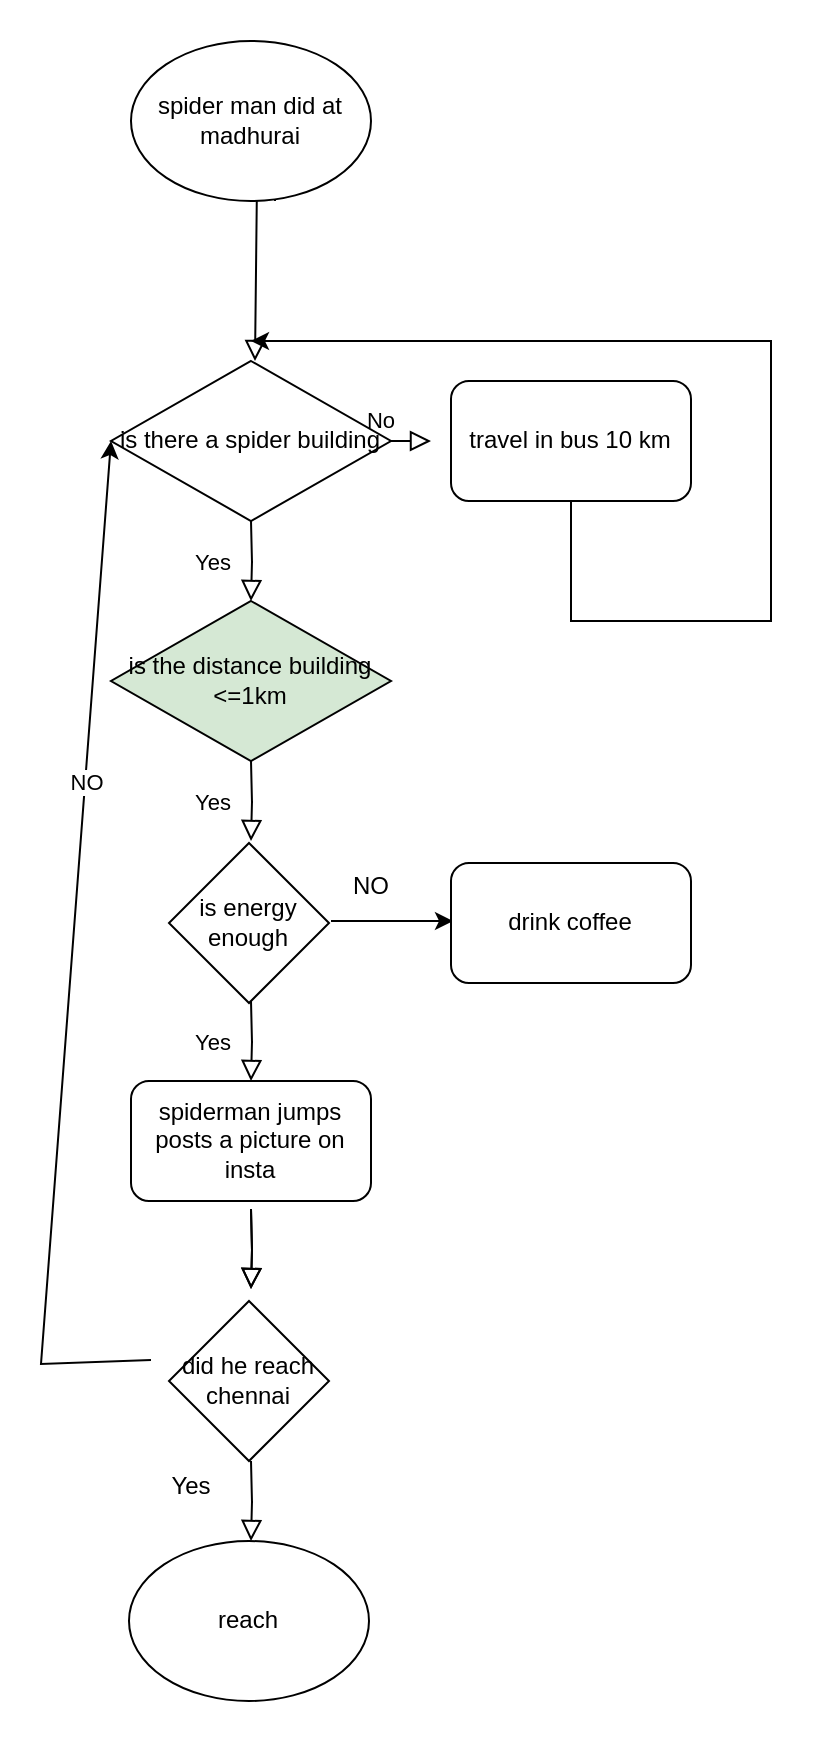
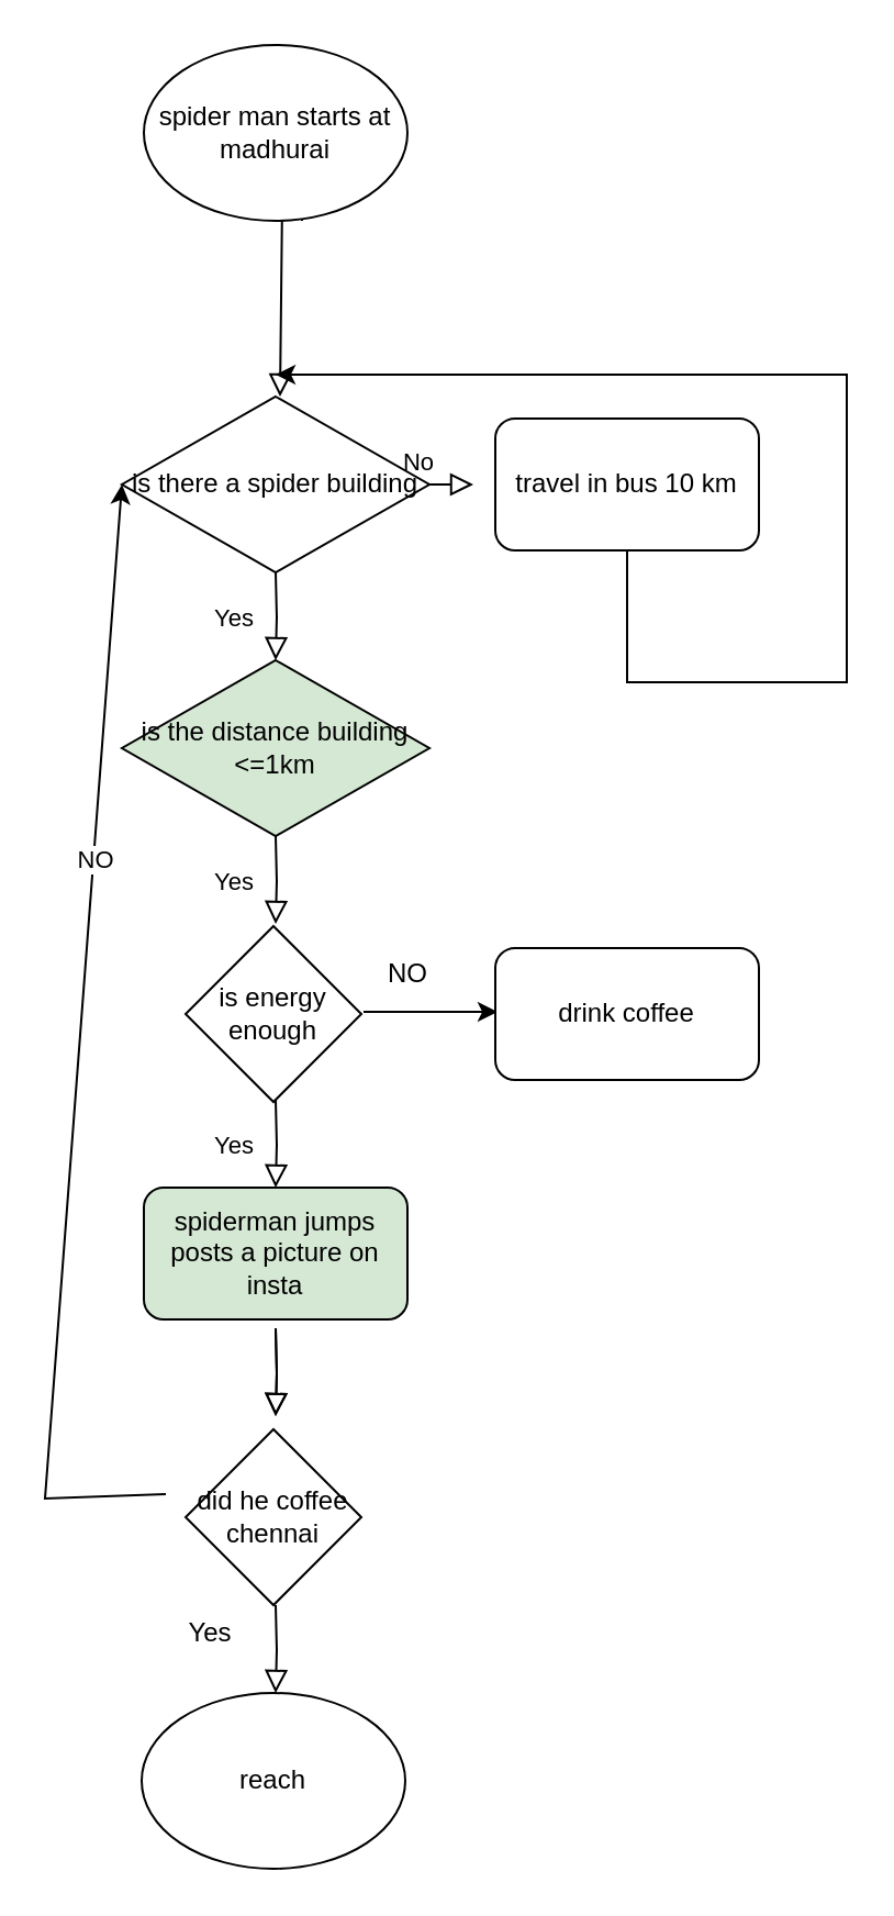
  <mxCell id="0" />
  <mxCell id="1" parent="0" />
  <mxCell id="2" value="" style="rounded=0;html=1;jettySize=auto;orthogonalLoop=1;fontSize=11;endArrow=block;endFill=0;endSize=8;strokeWidth=1;shadow=0;labelBackgroundColor=none;edgeStyle=orthogonalEdgeStyle;exitX=0.5;exitY=1;exitDx=0;exitDy=0;" parent="1" edge="1"><mxGeometry relative="1" as="geometry"><mxPoint x="137" y="100" as="sourcePoint" /><mxPoint x="127" y="180" as="targetPoint" /><Array as="points"><mxPoint x="137" y="90" /><mxPoint x="128" y="90" /></Array></mxGeometry></mxCell>
  <mxCell id="3" value="Yes" style="rounded=0;html=1;jettySize=auto;orthogonalLoop=1;fontSize=11;endArrow=block;endFill=0;endSize=8;strokeWidth=1;shadow=0;labelBackgroundColor=none;edgeStyle=orthogonalEdgeStyle;" parent="1" edge="1"><mxGeometry y="20" relative="1" as="geometry"><mxPoint as="offset" /><mxPoint x="125" y="260" as="sourcePoint" /><mxPoint x="125" y="300" as="targetPoint" /></mxGeometry></mxCell>
  <mxCell id="4" value="No" style="edgeStyle=orthogonalEdgeStyle;rounded=0;html=1;jettySize=auto;orthogonalLoop=1;fontSize=11;endArrow=block;endFill=0;endSize=8;strokeWidth=1;shadow=0;labelBackgroundColor=none;" parent="1" edge="1"><mxGeometry y="10" relative="1" as="geometry"><mxPoint as="offset" /><mxPoint x="165" y="220" as="sourcePoint" /><mxPoint x="215" y="220" as="targetPoint" /></mxGeometry></mxCell>
- <mxCell id="5" value="spider man did at madhurai" style="ellipse;whiteSpace=wrap;html=1;" vertex="1" parent="1"><mxGeometry x="65" y="20" width="120" height="80" as="geometry" /></mxCell>
+ <mxCell id="5" value="spider man starts at madhurai" style="ellipse;whiteSpace=wrap;html=1;" vertex="1" parent="1"><mxGeometry x="65" y="20" width="120" height="80" as="geometry" /></mxCell>
  <mxCell id="6" value="is there a spider building" style="rhombus;whiteSpace=wrap;html=1;" vertex="1" parent="1"><mxGeometry x="55" y="180" width="140" height="80" as="geometry" /></mxCell>
  <mxCell id="7" value="travel in bus 10 km" style="rounded=1;whiteSpace=wrap;html=1;" vertex="1" parent="1"><mxGeometry x="225" y="190" width="120" height="60" as="geometry" /></mxCell>
  <mxCell id="8" value="" style="endArrow=classic;html=1;rounded=0;exitX=0.5;exitY=1;exitDx=0;exitDy=0;" edge="1" parent="1" source="7"><mxGeometry width="50" height="50" relative="1" as="geometry"><mxPoint x="335" y="320" as="sourcePoint" /><mxPoint x="125" y="170" as="targetPoint" /><Array as="points"><mxPoint x="285" y="310" /><mxPoint x="385" y="310" /><mxPoint x="385" y="220" /><mxPoint x="385" y="170" /></Array></mxGeometry></mxCell>
  <mxCell id="9" value="is the distance building &amp;lt;=1km" style="rhombus;whiteSpace=wrap;html=1;fillColor=#d5e8d4;" vertex="1" parent="1"><mxGeometry x="55" y="300" width="140" height="80" as="geometry" /></mxCell>
  <mxCell id="10" value="is energy enough" style="rhombus;whiteSpace=wrap;html=1;" vertex="1" parent="1"><mxGeometry x="84" y="421" width="80" height="80" as="geometry" /></mxCell>
  <mxCell id="11" value="Yes" style="rounded=0;html=1;jettySize=auto;orthogonalLoop=1;fontSize=11;endArrow=block;endFill=0;endSize=8;strokeWidth=1;shadow=0;labelBackgroundColor=none;edgeStyle=orthogonalEdgeStyle;" edge="1" parent="1"><mxGeometry y="20" relative="1" as="geometry"><mxPoint as="offset" /><mxPoint x="125" y="380" as="sourcePoint" /><mxPoint x="125" y="420" as="targetPoint" /></mxGeometry></mxCell>
  <mxCell id="12" value="" style="endArrow=classic;html=1;rounded=0;" edge="1" parent="1"><mxGeometry width="50" height="50" relative="1" as="geometry"><mxPoint x="165" y="460" as="sourcePoint" /><mxPoint x="226" y="460" as="targetPoint" /></mxGeometry></mxCell>
  <mxCell id="13" value="NO" style="text;html=1;align=center;verticalAlign=middle;resizable=0;points=[];autosize=1;strokeColor=none;fillColor=none;" vertex="1" parent="1"><mxGeometry x="165" y="428" width="40" height="30" as="geometry" /></mxCell>
  <mxCell id="14" value="drink coffee" style="rounded=1;whiteSpace=wrap;html=1;" vertex="1" parent="1"><mxGeometry x="225" y="431" width="120" height="60" as="geometry" /></mxCell>
  <mxCell id="15" value="Yes" style="rounded=0;html=1;jettySize=auto;orthogonalLoop=1;fontSize=11;endArrow=block;endFill=0;endSize=8;strokeWidth=1;shadow=0;labelBackgroundColor=none;edgeStyle=orthogonalEdgeStyle;" edge="1" parent="1"><mxGeometry y="20" relative="1" as="geometry"><mxPoint as="offset" /><mxPoint x="125" y="500" as="sourcePoint" /><mxPoint x="125" y="540" as="targetPoint" /></mxGeometry></mxCell>
- <mxCell id="16" value="spiderman jumps posts a picture on insta" style="rounded=1;whiteSpace=wrap;html=1;" vertex="1" parent="1"><mxGeometry x="65" y="540" width="120" height="60" as="geometry" /></mxCell>
+ <mxCell id="16" value="spiderman jumps posts a picture on insta" style="rounded=1;whiteSpace=wrap;html=1;fillColor=#d5e8d4;" vertex="1" parent="1"><mxGeometry x="65" y="540" width="120" height="60" as="geometry" /></mxCell>
  <mxCell id="17" value="" style="rounded=0;html=1;jettySize=auto;orthogonalLoop=1;fontSize=11;endArrow=block;endFill=0;endSize=8;strokeWidth=1;shadow=0;labelBackgroundColor=none;edgeStyle=orthogonalEdgeStyle;" edge="1" parent="1"><mxGeometry y="20" relative="1" as="geometry"><mxPoint as="offset" /><mxPoint x="125" y="604" as="sourcePoint" /><mxPoint x="125" y="644" as="targetPoint" /></mxGeometry></mxCell>
- <mxCell id="18" value="did he reach chennai" style="rhombus;whiteSpace=wrap;html=1;" vertex="1" parent="1"><mxGeometry x="84" y="650" width="80" height="80" as="geometry" /></mxCell>
+ <mxCell id="18" value="did he coffee chennai" style="rhombus;whiteSpace=wrap;html=1;" vertex="1" parent="1"><mxGeometry x="84" y="650" width="80" height="80" as="geometry" /></mxCell>
  <mxCell id="19" value="" style="rounded=0;html=1;jettySize=auto;orthogonalLoop=1;fontSize=11;endArrow=block;endFill=0;endSize=8;strokeWidth=1;shadow=0;labelBackgroundColor=none;edgeStyle=orthogonalEdgeStyle;" edge="1" parent="1"><mxGeometry y="20" relative="1" as="geometry"><mxPoint as="offset" /><mxPoint x="125" y="604" as="sourcePoint" /><mxPoint x="125" y="644" as="targetPoint" /></mxGeometry></mxCell>
  <mxCell id="20" value="" style="rounded=0;html=1;jettySize=auto;orthogonalLoop=1;fontSize=11;endArrow=block;endFill=0;endSize=8;strokeWidth=1;shadow=0;labelBackgroundColor=none;edgeStyle=orthogonalEdgeStyle;" edge="1" parent="1"><mxGeometry y="20" relative="1" as="geometry"><mxPoint as="offset" /><mxPoint x="125" y="730" as="sourcePoint" /><mxPoint x="125" y="770" as="targetPoint" /></mxGeometry></mxCell>
  <mxCell id="21" value="Yes" style="text;html=1;align=center;verticalAlign=middle;resizable=0;points=[];autosize=1;strokeColor=none;fillColor=none;" vertex="1" parent="1"><mxGeometry x="75" y="728" width="40" height="30" as="geometry" /></mxCell>
  <mxCell id="22" value="reach" style="ellipse;whiteSpace=wrap;html=1;" vertex="1" parent="1"><mxGeometry x="64" y="770" width="120" height="80" as="geometry" /></mxCell>
  <mxCell id="23" value="" style="endArrow=classic;html=1;rounded=0;entryX=0;entryY=0.5;entryDx=0;entryDy=0;" edge="1" parent="1" target="6"><mxGeometry width="50" height="50" relative="1" as="geometry"><mxPoint x="75" y="679.5" as="sourcePoint" /><mxPoint x="20" y="220" as="targetPoint" /><Array as="points"><mxPoint x="20" y="681.5" /></Array></mxGeometry></mxCell>
  <mxCell id="24" value="NO" style="edgeLabel;html=1;align=center;verticalAlign=middle;resizable=0;points=[];" vertex="1" connectable="0" parent="23"><mxGeometry x="0.34" relative="1" as="geometry"><mxPoint as="offset" /></mxGeometry></mxCell>
